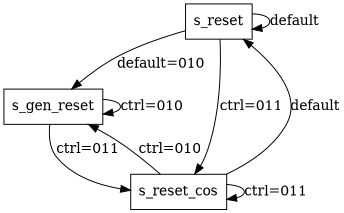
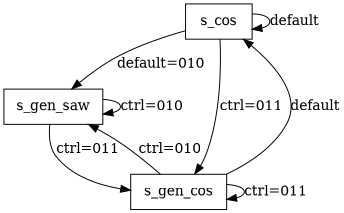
  digraph {
    node [shape=box]
-   s_reset
-   s_gen_saw [label=s_gen_reset]
-   s_gen_cos [label=s_reset_cos]
+   s_reset [label=s_cos]
+   s_gen_saw
+   s_gen_cos
    s_reset -> s_reset [label=default]
    s_reset -> s_gen_saw [label="default=010"]
    s_reset -> s_gen_cos [label="ctrl=011"]
    s_gen_saw -> s_gen_saw [label="ctrl=010"]
    s_gen_saw -> s_gen_cos [label="ctrl=011"]
    s_gen_cos -> s_reset [label=default]
    s_gen_cos -> s_gen_saw [label="ctrl=010"]
    s_gen_cos -> s_gen_cos [label="ctrl=011"]
  }
